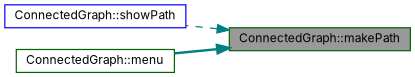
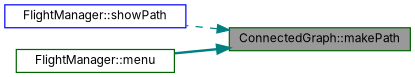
  digraph {
    fontname=Inter
    rankdir=RL
    node [color=darkgreen fillcolor=white fontname=Inter fontsize=10 shape=box style=filled]
    edge [color=teal dir=back fontname=Inter fontsize=10 labelfontname=Helvetica labelfontsize=10]
    n1 [fillcolor=grey60 fontcolor=black height=0.2 label="ConnectedGraph::makePath" width=0.4]
-   n2 [color=blue height=0.2 label="ConnectedGraph::showPath" width=0.4]
-   n3 [height=0.2 label="ConnectedGraph::menu" width=0.4]
+   n2 [color=blue height=0.2 label="FlightManager::showPath" width=0.4]
+   n3 [height=0.2 label="FlightManager::menu" width=0.4]
    n1 -> n2 [style=dashed]
    n1 -> n3 [style=bold]
  }
